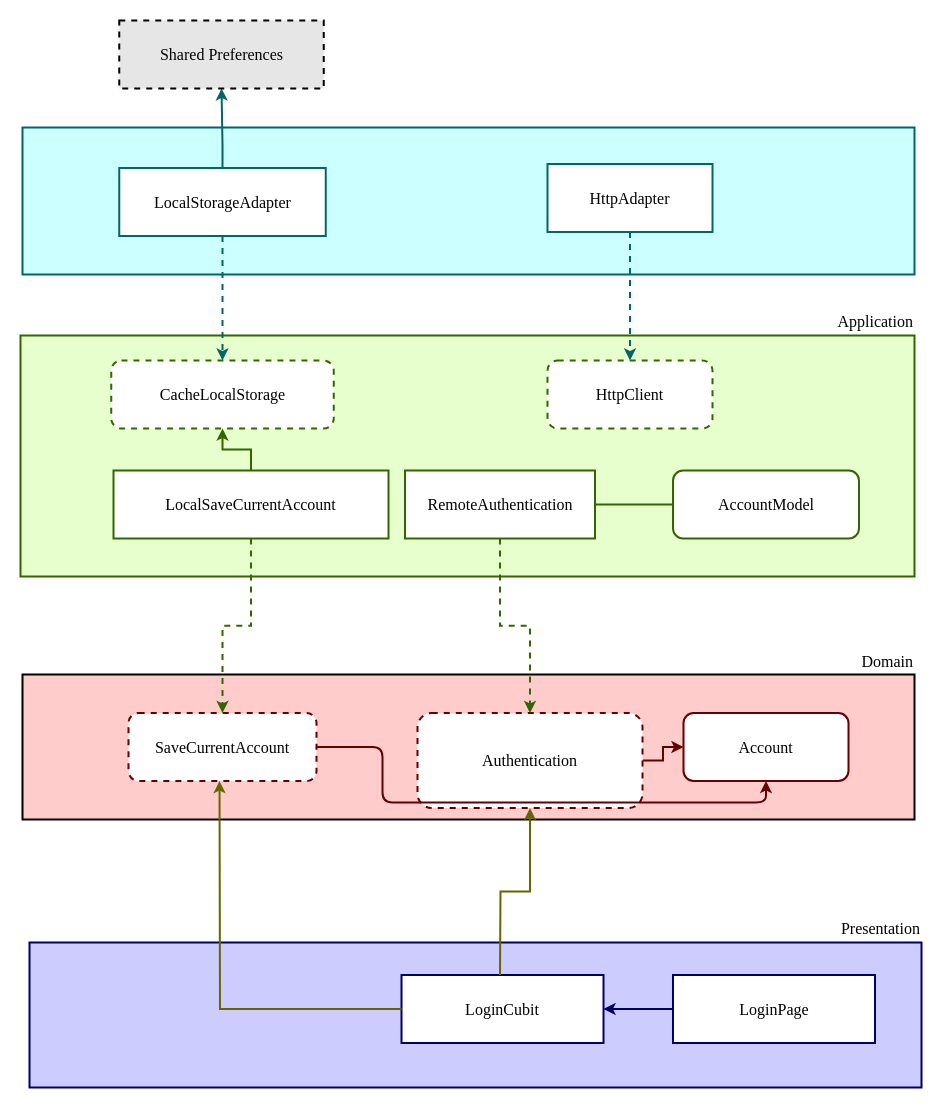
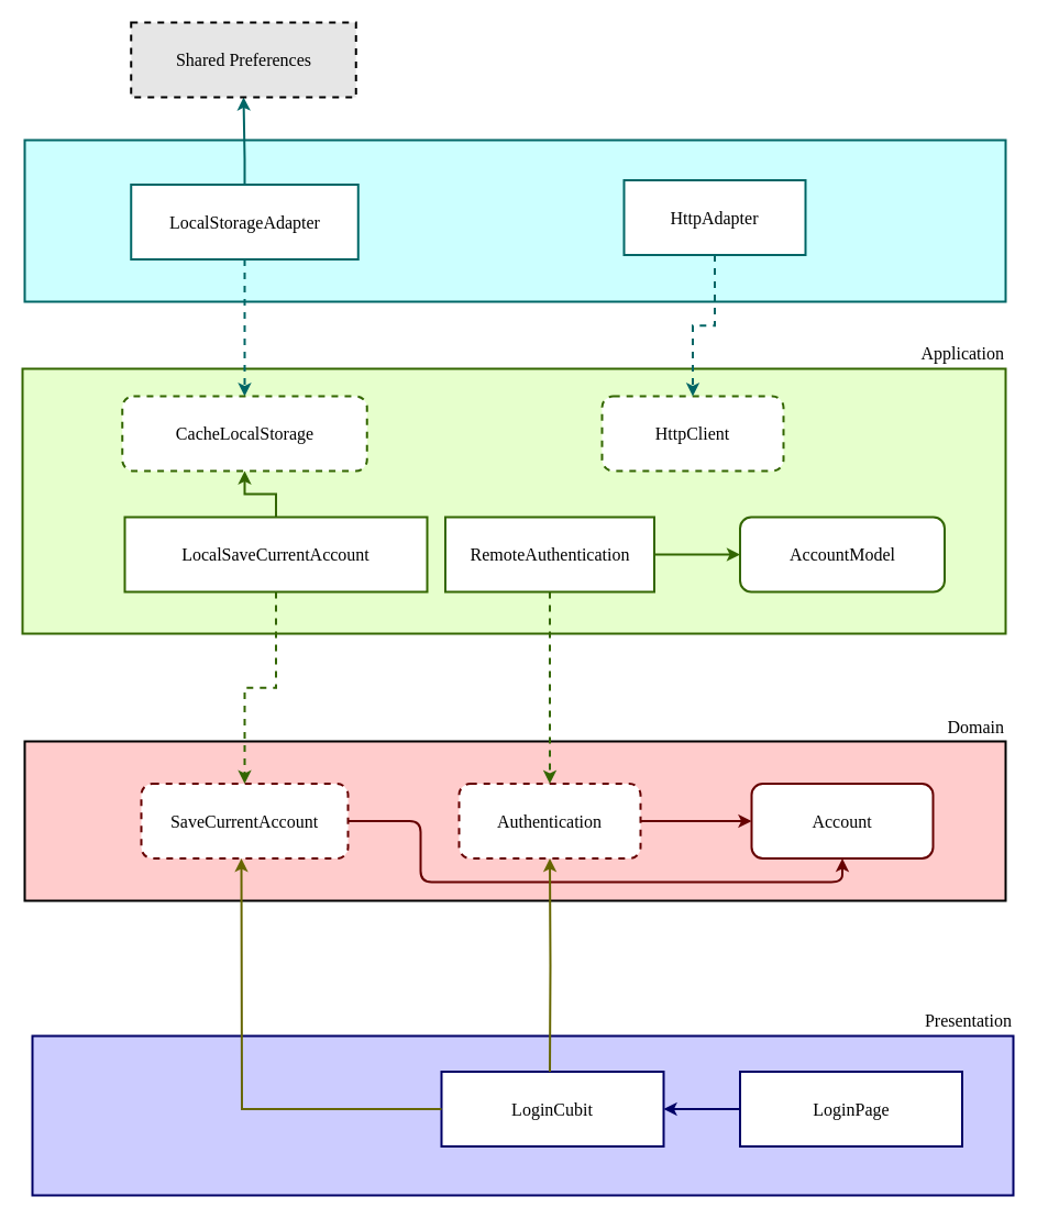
  <mxCell id="0" />
  <mxCell id="1" parent="0" />
  <mxCell id="2" value="" style="rounded=0;whiteSpace=wrap;html=1;shadow=0;strokeColor=#000000;strokeWidth=2;fontFamily=Verdana;fontSize=16;align=center;fillColor=#FFCCCC;sketch=0;" parent="1" vertex="1"><mxGeometry x="22" y="674" width="892" height="145" as="geometry" /></mxCell>
  <mxCell id="3" style="edgeStyle=orthogonalEdgeStyle;rounded=0;orthogonalLoop=1;jettySize=auto;html=1;exitX=1;exitY=0.5;exitDx=0;exitDy=0;entryX=0;entryY=0.5;entryDx=0;entryDy=0;strokeWidth=2;fontFamily=Verdana;fontSize=16;strokeColor=#660000;sketch=0;" parent="1" source="4" target="6" edge="1"><mxGeometry relative="1" as="geometry" /></mxCell>
- <mxCell id="4" value="Authentication" style="rounded=1;whiteSpace=wrap;html=1;shadow=0;strokeWidth=2;fillColor=#FFFFFF;fontFamily=Verdana;fontSize=16;align=center;dashed=1;strokeColor=#660000;sketch=0;" parent="1" vertex="1"><mxGeometry x="417" y="712.5" width="225" height="95" as="geometry" /></mxCell>
+ <mxCell id="4" value="Authentication" style="rounded=1;whiteSpace=wrap;html=1;shadow=0;strokeWidth=2;fillColor=#FFFFFF;fontFamily=Verdana;fontSize=16;align=center;dashed=1;strokeColor=#660000;sketch=0;" parent="1" vertex="1"><mxGeometry x="417" y="712.5" width="165" height="68" as="geometry" /></mxCell>
  <mxCell id="5" value="Domain" style="text;html=1;align=right;verticalAlign=middle;resizable=0;points=[];autosize=1;fontSize=16;fontFamily=Verdana;sketch=0;" parent="1" vertex="1"><mxGeometry x="842" y="649" width="72" height="23" as="geometry" /></mxCell>
  <mxCell id="6" value="Account" style="rounded=1;whiteSpace=wrap;html=1;shadow=0;strokeWidth=2;fillColor=#FFFFFF;fontFamily=Verdana;fontSize=16;align=center;strokeColor=#660000;sketch=0;" parent="1" vertex="1"><mxGeometry x="683" y="712.5" width="165" height="68" as="geometry" /></mxCell>
  <mxCell id="7" value="" style="rounded=0;whiteSpace=wrap;html=1;shadow=0;strokeWidth=2;fontFamily=Verdana;fontSize=16;align=center;fillColor=#E6FFCC;strokeColor=#336600;sketch=0;" parent="1" vertex="1"><mxGeometry x="20" y="335" width="894" height="241" as="geometry" /></mxCell>
  <mxCell id="8" style="edgeStyle=orthogonalEdgeStyle;rounded=0;orthogonalLoop=1;jettySize=auto;html=1;exitX=0.5;exitY=1;exitDx=0;exitDy=0;entryX=0.5;entryY=0;entryDx=0;entryDy=0;strokeColor=#336600;strokeWidth=2;dashed=1;sketch=0;" parent="1" source="10" target="4" edge="1"><mxGeometry relative="1" as="geometry" /></mxCell>
- <mxCell id="9" style="edgeStyle=orthogonalEdgeStyle;rounded=0;orthogonalLoop=1;jettySize=auto;html=1;exitX=1;exitY=0.5;exitDx=0;exitDy=0;entryX=0;entryY=0.5;entryDx=0;entryDy=0;strokeColor=#336600;strokeWidth=2;sketch=0;endArrow=none;" parent="1" source="10" target="13" edge="1"><mxGeometry relative="1" as="geometry" /></mxCell>
+ <mxCell id="9" style="edgeStyle=orthogonalEdgeStyle;rounded=0;orthogonalLoop=1;jettySize=auto;html=1;exitX=1;exitY=0.5;exitDx=0;exitDy=0;entryX=0;entryY=0.5;entryDx=0;entryDy=0;strokeColor=#336600;strokeWidth=2;sketch=0;" parent="1" source="10" target="13" edge="1"><mxGeometry relative="1" as="geometry" /></mxCell>
  <mxCell id="10" value="RemoteAuthentication" style="rounded=0;whiteSpace=wrap;html=1;shadow=0;strokeWidth=2;fillColor=#FFFFFF;fontFamily=Verdana;fontSize=16;align=center;strokeColor=#336600;sketch=0;" parent="1" vertex="1"><mxGeometry x="404.5" y="470" width="190" height="68" as="geometry" /></mxCell>
  <mxCell id="11" value="Application" style="text;html=1;align=right;verticalAlign=middle;resizable=0;points=[];autosize=1;fontSize=16;fontFamily=Verdana;sketch=0;" parent="1" vertex="1"><mxGeometry x="808" y="305" width="106" height="31" as="geometry" /></mxCell>
  <mxCell id="12" value="HttpClient" style="rounded=1;whiteSpace=wrap;html=1;shadow=0;strokeWidth=2;fillColor=#FFFFFF;fontFamily=Verdana;fontSize=16;align=center;dashed=1;strokeColor=#336600;sketch=0;" parent="1" vertex="1"><mxGeometry x="547" y="360" width="165" height="68" as="geometry" /></mxCell>
  <mxCell id="13" value="AccountModel" style="rounded=1;whiteSpace=wrap;html=1;shadow=0;strokeWidth=2;fillColor=#FFFFFF;fontFamily=Verdana;fontSize=16;align=center;strokeColor=#336600;sketch=0;" parent="1" vertex="1"><mxGeometry x="672.5" y="470" width="186" height="68" as="geometry" /></mxCell>
  <mxCell id="14" value="" style="rounded=0;whiteSpace=wrap;html=1;shadow=0;strokeWidth=2;fontFamily=Verdana;fontSize=16;align=center;strokeColor=#006666;fillColor=#CCFFFF;sketch=0;" parent="1" vertex="1"><mxGeometry x="22" y="127" width="892" height="147" as="geometry" /></mxCell>
  <mxCell id="15" style="edgeStyle=orthogonalEdgeStyle;rounded=0;orthogonalLoop=1;jettySize=auto;html=1;exitX=0.5;exitY=1;exitDx=0;exitDy=0;entryX=0.5;entryY=0;entryDx=0;entryDy=0;strokeWidth=2;strokeColor=#006666;dashed=1;sketch=0;" parent="1" source="16" target="12" edge="1"><mxGeometry relative="1" as="geometry" /></mxCell>
- <mxCell id="16" value="HttpAdapter" style="rounded=0;whiteSpace=wrap;html=1;shadow=0;strokeWidth=2;fillColor=#FFFFFF;fontFamily=Verdana;fontSize=16;align=center;strokeColor=#006666;sketch=0;" parent="1" vertex="1"><mxGeometry x="547" y="163.5" width="165" height="68" as="geometry" /></mxCell>
+ <mxCell id="16" value="HttpAdapter" style="rounded=0;whiteSpace=wrap;html=1;shadow=0;strokeWidth=2;fillColor=#FFFFFF;fontFamily=Verdana;fontSize=16;align=center;strokeColor=#006666;sketch=0;" parent="1" vertex="1"><mxGeometry x="567" y="163.5" width="165" height="68" as="geometry" /></mxCell>
  <mxCell id="17" value="Presentation" style="text;html=1;align=right;verticalAlign=middle;resizable=0;points=[];autosize=1;fontSize=16;fontFamily=Verdana;sketch=0;" parent="1" vertex="1"><mxGeometry x="811" y="916" width="110" height="23" as="geometry" /></mxCell>
  <mxCell id="18" value="" style="rounded=0;whiteSpace=wrap;html=1;shadow=0;strokeWidth=2;fontFamily=Verdana;fontSize=16;align=center;fillColor=#CCCCFF;strokeColor=#000066;sketch=0;" parent="1" vertex="1"><mxGeometry x="29" y="942" width="892" height="145" as="geometry" /></mxCell>
  <mxCell id="19" style="edgeStyle=orthogonalEdgeStyle;rounded=0;orthogonalLoop=1;jettySize=auto;html=1;exitX=0;exitY=0.5;exitDx=0;exitDy=0;entryX=1;entryY=0.5;entryDx=0;entryDy=0;strokeWidth=2;fontFamily=Verdana;fontSize=30;strokeColor=#000066;sketch=0;" parent="1" source="20" target="21" edge="1"><mxGeometry relative="1" as="geometry" /></mxCell>
  <mxCell id="20" value="LoginPage" style="rounded=0;whiteSpace=wrap;html=1;shadow=0;strokeWidth=2;fillColor=#FFFFFF;fontFamily=Verdana;fontSize=16;align=center;strokeColor=#000066;sketch=0;" parent="1" vertex="1"><mxGeometry x="672.5" y="974.5" width="202" height="68" as="geometry" /></mxCell>
  <mxCell id="21" value="LoginCubit" style="rounded=0;whiteSpace=wrap;html=1;shadow=0;strokeWidth=2;fillColor=#FFFFFF;fontFamily=Verdana;fontSize=16;align=center;strokeColor=#000066;sketch=0;" parent="1" vertex="1"><mxGeometry x="401" y="974.5" width="202" height="68" as="geometry" /></mxCell>
  <mxCell id="22" value="" style="edgeStyle=orthogonalEdgeStyle;html=1;entryX=0.5;entryY=1;entryDx=0;entryDy=0;fillColor=#f8cecc;strokeColor=#660000;strokeWidth=2;" parent="1" source="23" target="6" edge="1"><mxGeometry relative="1" as="geometry"><Array as="points"><mxPoint x="382" y="747" /><mxPoint x="382" y="802" /><mxPoint x="766" y="802" /></Array></mxGeometry></mxCell>
  <mxCell id="23" value="SaveCurrentAccount" style="rounded=1;whiteSpace=wrap;html=1;shadow=0;strokeWidth=2;fillColor=#FFFFFF;fontFamily=Verdana;fontSize=16;align=center;dashed=1;strokeColor=#660000;sketch=0;" parent="1" vertex="1"><mxGeometry x="128" y="712.5" width="188" height="68" as="geometry" /></mxCell>
  <mxCell id="24" style="edgeStyle=orthogonalEdgeStyle;rounded=0;orthogonalLoop=1;jettySize=auto;html=1;exitX=0.5;exitY=1;exitDx=0;exitDy=0;entryX=0.5;entryY=0;entryDx=0;entryDy=0;strokeWidth=2;dashed=1;strokeColor=#336600;sketch=0;" parent="1" source="26" target="23" edge="1"><mxGeometry relative="1" as="geometry" /></mxCell>
  <mxCell id="25" style="edgeStyle=orthogonalEdgeStyle;rounded=0;orthogonalLoop=1;jettySize=auto;html=1;exitX=0.5;exitY=0;exitDx=0;exitDy=0;entryX=0.5;entryY=1;entryDx=0;entryDy=0;strokeColor=#336600;strokeWidth=2;sketch=0;" parent="1" source="26" target="31" edge="1"><mxGeometry relative="1" as="geometry" /></mxCell>
  <mxCell id="26" value="LocalSaveCurrentAccount" style="rounded=0;whiteSpace=wrap;html=1;shadow=0;strokeWidth=2;fillColor=#FFFFFF;fontFamily=Verdana;fontSize=16;align=center;strokeColor=#336600;sketch=0;" parent="1" vertex="1"><mxGeometry x="113" y="470" width="275" height="68" as="geometry" /></mxCell>
  <mxCell id="27" style="edgeStyle=orthogonalEdgeStyle;rounded=0;orthogonalLoop=1;jettySize=auto;html=1;exitX=0.5;exitY=0;exitDx=0;exitDy=0;entryX=0.5;entryY=1;entryDx=0;entryDy=0;strokeColor=#006666;strokeWidth=2;sketch=0;" parent="1" source="29" target="30" edge="1"><mxGeometry relative="1" as="geometry"><Array as="points"><mxPoint x="222" y="144" /><mxPoint x="222" y="144" /></Array></mxGeometry></mxCell>
  <mxCell id="28" style="edgeStyle=orthogonalEdgeStyle;rounded=0;orthogonalLoop=1;jettySize=auto;html=1;exitX=0.5;exitY=1;exitDx=0;exitDy=0;entryX=0.5;entryY=0;entryDx=0;entryDy=0;strokeWidth=2;strokeColor=#006666;dashed=1;sketch=0;" parent="1" source="29" target="31" edge="1"><mxGeometry relative="1" as="geometry" /></mxCell>
  <mxCell id="29" value="LocalStorageAdapter" style="rounded=0;whiteSpace=wrap;html=1;shadow=0;strokeWidth=2;fillColor=#FFFFFF;fontFamily=Verdana;fontSize=16;align=center;strokeColor=#006666;sketch=0;" parent="1" vertex="1"><mxGeometry x="118.75" y="167.5" width="206.5" height="68" as="geometry" /></mxCell>
  <mxCell id="30" value="Shared Preferences" style="rounded=0;whiteSpace=wrap;html=1;shadow=0;strokeWidth=2;fontFamily=Verdana;fontSize=16;align=center;fillColor=#E6E6E6;sketch=0;dashed=1;" parent="1" vertex="1"><mxGeometry x="118.75" y="20" width="204.5" height="68" as="geometry" /></mxCell>
  <mxCell id="31" value="CacheLocalStorage" style="rounded=1;whiteSpace=wrap;html=1;shadow=0;strokeWidth=2;fillColor=#FFFFFF;fontFamily=Verdana;fontSize=16;align=center;dashed=1;strokeColor=#336600;sketch=0;" parent="1" vertex="1"><mxGeometry x="110.75" y="360" width="222.5" height="68" as="geometry" /></mxCell>
  <mxCell id="32" style="edgeStyle=orthogonalEdgeStyle;rounded=0;orthogonalLoop=1;jettySize=auto;html=1;exitX=0.5;exitY=0;exitDx=0;exitDy=0;entryX=0.5;entryY=1;entryDx=0;entryDy=0;strokeWidth=2;strokeColor=#666600;sketch=0;" parent="1" target="4" edge="1"><mxGeometry relative="1" as="geometry"><mxPoint x="499.5" y="974.5" as="sourcePoint" /></mxGeometry></mxCell>
  <mxCell id="33" style="edgeStyle=orthogonalEdgeStyle;rounded=0;orthogonalLoop=1;jettySize=auto;html=1;entryX=0.5;entryY=1;entryDx=0;entryDy=0;strokeWidth=2;strokeColor=#666600;sketch=0;" parent="1" source="21" edge="1"><mxGeometry relative="1" as="geometry"><mxPoint x="219" y="974.5" as="sourcePoint" /><mxPoint x="219" y="780.5" as="targetPoint" /></mxGeometry></mxCell>
